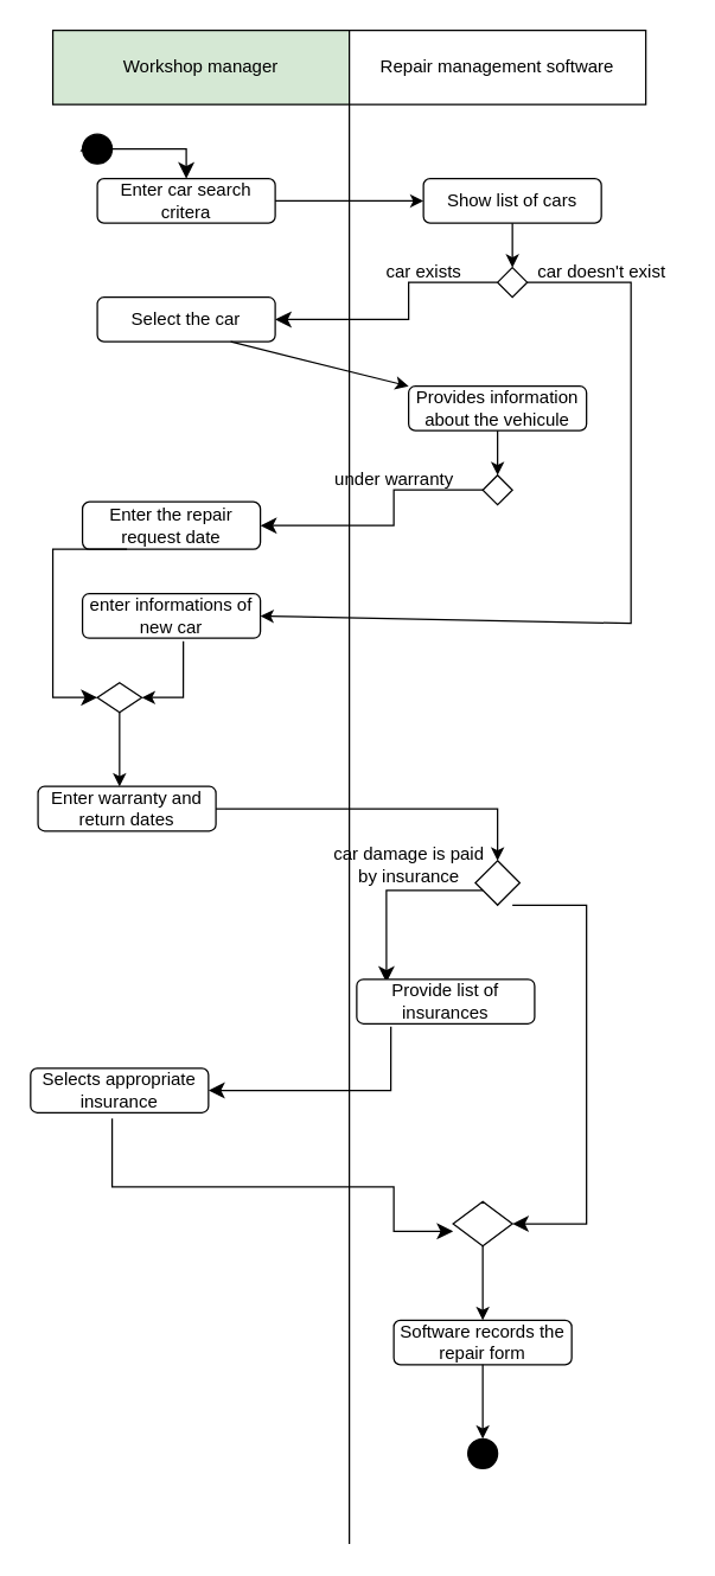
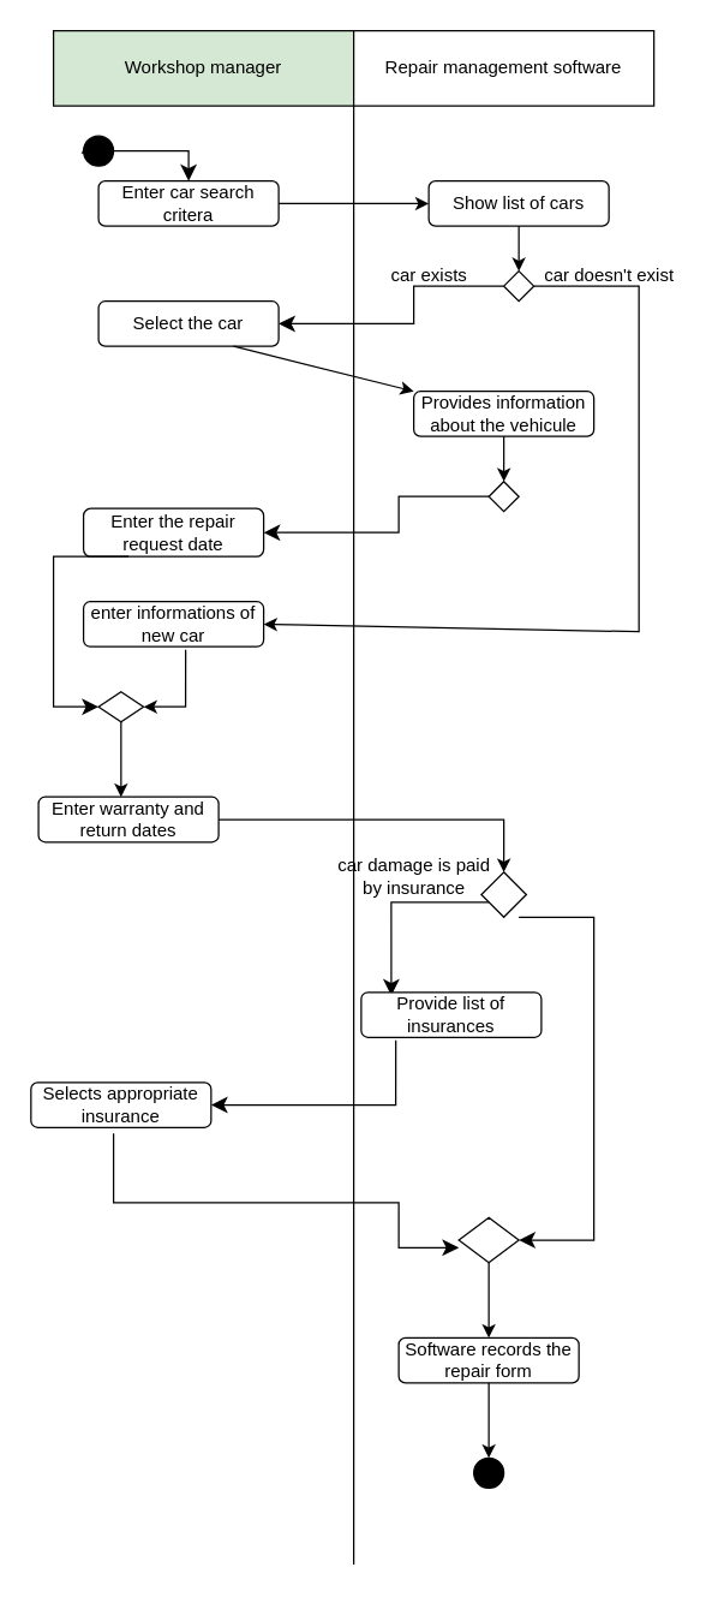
  <mxCell id="0" />
  <mxCell id="1" parent="0" />
  <mxCell id="2" value="" style="ellipse;fillColor=strokeColor;html=1;" vertex="1" parent="1"><mxGeometry x="55" y="90" width="20" height="20" as="geometry" /></mxCell>
  <mxCell id="3" value="Workshop manager" style="rounded=0;whiteSpace=wrap;html=1;fillColor=#d5e8d4;" vertex="1" parent="1"><mxGeometry x="35" y="20" width="200" height="50" as="geometry" /></mxCell>
  <mxCell id="4" value="Repair management software" style="rounded=0;whiteSpace=wrap;html=1;" vertex="1" parent="1"><mxGeometry x="235" y="20" width="200" height="50" as="geometry" /></mxCell>
  <mxCell id="5" value="" style="endArrow=none;html=1;rounded=0;entryX=1;entryY=1;entryDx=0;entryDy=0;" edge="1" parent="1" target="3"><mxGeometry width="50" height="50" relative="1" as="geometry"><mxPoint x="235" y="1041" as="sourcePoint" /><mxPoint x="385" y="230" as="targetPoint" /></mxGeometry></mxCell>
  <mxCell id="6" style="edgeStyle=orthogonalEdgeStyle;rounded=0;orthogonalLoop=1;jettySize=auto;html=1;exitX=0;exitY=1;exitDx=0;exitDy=0;entryX=0;entryY=0;entryDx=0;entryDy=0;" edge="1" parent="1" source="2" target="2"><mxGeometry relative="1" as="geometry" /></mxCell>
  <mxCell id="7" value="Enter car search critera" style="rounded=1;whiteSpace=wrap;html=1;" vertex="1" parent="1"><mxGeometry x="65" y="120" width="120" height="30" as="geometry" /></mxCell>
  <mxCell id="8" value="" style="edgeStyle=segmentEdgeStyle;endArrow=classic;html=1;curved=0;rounded=0;endSize=8;startSize=8;entryX=0.5;entryY=0;entryDx=0;entryDy=0;" edge="1" parent="1" target="7"><mxGeometry width="50" height="50" relative="1" as="geometry"><mxPoint x="75" y="100" as="sourcePoint" /><mxPoint x="125" y="50" as="targetPoint" /></mxGeometry></mxCell>
  <mxCell id="9" value="Show list of cars" style="rounded=1;whiteSpace=wrap;html=1;" vertex="1" parent="1"><mxGeometry x="285" y="120" width="120" height="30" as="geometry" /></mxCell>
  <mxCell id="10" value="" style="endArrow=classic;html=1;rounded=0;exitX=1;exitY=0.5;exitDx=0;exitDy=0;entryX=0;entryY=0.5;entryDx=0;entryDy=0;" edge="1" parent="1" source="7" target="9"><mxGeometry width="50" height="50" relative="1" as="geometry"><mxPoint x="205" y="160" as="sourcePoint" /><mxPoint x="255" y="110" as="targetPoint" /></mxGeometry></mxCell>
  <mxCell id="11" value="" style="rhombus;whiteSpace=wrap;html=1;" vertex="1" parent="1"><mxGeometry x="335" y="180" width="20" height="20" as="geometry" /></mxCell>
  <mxCell id="12" value="" style="endArrow=classic;html=1;rounded=0;exitX=0.5;exitY=1;exitDx=0;exitDy=0;entryX=0.5;entryY=0;entryDx=0;entryDy=0;" edge="1" parent="1" source="9" target="11"><mxGeometry width="50" height="50" relative="1" as="geometry"><mxPoint x="395" y="200" as="sourcePoint" /><mxPoint x="445" y="150" as="targetPoint" /></mxGeometry></mxCell>
  <mxCell id="13" value="" style="endArrow=classic;html=1;rounded=0;exitX=1;exitY=0.5;exitDx=0;exitDy=0;entryX=1;entryY=0.5;entryDx=0;entryDy=0;" edge="1" parent="1" source="11" target="25"><mxGeometry width="50" height="50" relative="1" as="geometry"><mxPoint x="365" y="210" as="sourcePoint" /><mxPoint x="195" y="400" as="targetPoint" /><Array as="points"><mxPoint x="425" y="190" /><mxPoint x="425" y="220" /><mxPoint x="425" y="320" /><mxPoint x="425" y="420" /></Array></mxGeometry></mxCell>
  <mxCell id="14" value="" style="edgeStyle=segmentEdgeStyle;endArrow=classic;html=1;curved=0;rounded=0;endSize=8;startSize=8;exitX=0;exitY=0.5;exitDx=0;exitDy=0;" edge="1" parent="1" source="11" target="17"><mxGeometry width="50" height="50" relative="1" as="geometry"><mxPoint x="335" y="280" as="sourcePoint" /><mxPoint x="175" y="220" as="targetPoint" /><Array as="points"><mxPoint x="275" y="190" /></Array></mxGeometry></mxCell>
  <mxCell id="15" value="car exists" style="text;html=1;align=center;verticalAlign=middle;resizable=0;points=[];autosize=1;strokeColor=none;fillColor=none;" vertex="1" parent="1"><mxGeometry x="250" y="168" width="70" height="30" as="geometry" /></mxCell>
  <mxCell id="16" value="car doesn't exist" style="text;html=1;align=center;verticalAlign=middle;resizable=0;points=[];autosize=1;strokeColor=none;fillColor=none;" vertex="1" parent="1"><mxGeometry x="350" y="168" width="110" height="30" as="geometry" /></mxCell>
  <mxCell id="17" value="Select the car" style="rounded=1;whiteSpace=wrap;html=1;" vertex="1" parent="1"><mxGeometry x="65" y="200" width="120" height="30" as="geometry" /></mxCell>
  <mxCell id="18" value="" style="endArrow=classic;html=1;rounded=0;exitX=0.75;exitY=1;exitDx=0;exitDy=0;" edge="1" parent="1" source="17" target="19"><mxGeometry width="50" height="50" relative="1" as="geometry"><mxPoint x="335" y="280" as="sourcePoint" /><mxPoint x="385" y="230" as="targetPoint" /></mxGeometry></mxCell>
  <mxCell id="19" value="Provides information about the vehicule" style="rounded=1;whiteSpace=wrap;html=1;" vertex="1" parent="1"><mxGeometry x="275" y="260" width="120" height="30" as="geometry" /></mxCell>
  <mxCell id="20" value="" style="endArrow=classic;html=1;rounded=0;" edge="1" parent="1" target="21"><mxGeometry width="50" height="50" relative="1" as="geometry"><mxPoint x="335" y="290" as="sourcePoint" /><mxPoint x="385" y="230" as="targetPoint" /></mxGeometry></mxCell>
  <mxCell id="21" value="" style="rhombus;whiteSpace=wrap;html=1;" vertex="1" parent="1"><mxGeometry x="325" y="320" width="20" height="20" as="geometry" /></mxCell>
  <mxCell id="22" value="" style="edgeStyle=segmentEdgeStyle;endArrow=classic;html=1;curved=0;rounded=0;endSize=8;startSize=8;exitX=0;exitY=0.5;exitDx=0;exitDy=0;" edge="1" parent="1" source="21" target="24"><mxGeometry width="50" height="50" relative="1" as="geometry"><mxPoint x="335" y="355" as="sourcePoint" /><mxPoint x="195" y="360" as="targetPoint" /><Array as="points"><mxPoint x="265" y="330" /></Array></mxGeometry></mxCell>
- <mxCell id="23" value="under warranty" style="text;html=1;align=center;verticalAlign=middle;resizable=0;points=[];autosize=1;strokeColor=none;fillColor=none;" vertex="1" parent="1"><mxGeometry x="215" y="308" width="100" height="30" as="geometry" /></mxCell>
  <mxCell id="24" value="Enter the repair request date" style="rounded=1;whiteSpace=wrap;html=1;" vertex="1" parent="1"><mxGeometry x="55" y="338" width="120" height="32" as="geometry" /></mxCell>
  <mxCell id="25" value="enter informations of new car" style="rounded=1;whiteSpace=wrap;html=1;" vertex="1" parent="1"><mxGeometry x="55" y="400" width="120" height="30" as="geometry" /></mxCell>
  <mxCell id="26" style="edgeStyle=orthogonalEdgeStyle;rounded=0;orthogonalLoop=1;jettySize=auto;html=1;exitX=0.5;exitY=1;exitDx=0;exitDy=0;" edge="1" parent="1" source="25" target="25"><mxGeometry relative="1" as="geometry" /></mxCell>
  <mxCell id="27" value="" style="endArrow=classic;html=1;rounded=0;exitX=0.567;exitY=1.067;exitDx=0;exitDy=0;exitPerimeter=0;entryX=1;entryY=0.5;entryDx=0;entryDy=0;" edge="1" parent="1" source="25" target="29"><mxGeometry width="50" height="50" relative="1" as="geometry"><mxPoint x="135" y="490" as="sourcePoint" /><mxPoint x="125" y="470" as="targetPoint" /><Array as="points"><mxPoint x="123" y="470" /></Array></mxGeometry></mxCell>
  <mxCell id="28" value="" style="edgeStyle=segmentEdgeStyle;endArrow=classic;html=1;curved=0;rounded=0;endSize=8;startSize=8;exitX=0.25;exitY=1;exitDx=0;exitDy=0;entryX=0;entryY=0.5;entryDx=0;entryDy=0;" edge="1" parent="1" source="24" target="29"><mxGeometry width="50" height="50" relative="1" as="geometry"><mxPoint x="-25" y="379" as="sourcePoint" /><mxPoint x="35" y="470" as="targetPoint" /><Array as="points"><mxPoint x="35" y="370" /><mxPoint x="35" y="470" /></Array></mxGeometry></mxCell>
  <mxCell id="29" value="" style="rhombus;whiteSpace=wrap;html=1;" vertex="1" parent="1"><mxGeometry x="65" y="460" width="30" height="20" as="geometry" /></mxCell>
  <mxCell id="30" value="" style="endArrow=classic;html=1;rounded=0;exitX=0.5;exitY=1;exitDx=0;exitDy=0;" edge="1" parent="1" source="29"><mxGeometry width="50" height="50" relative="1" as="geometry"><mxPoint x="100" y="525" as="sourcePoint" /><mxPoint x="80" y="530" as="targetPoint" /></mxGeometry></mxCell>
  <mxCell id="31" value="Enter warranty and return dates" style="rounded=1;whiteSpace=wrap;html=1;" vertex="1" parent="1"><mxGeometry x="25" y="530" width="120" height="30" as="geometry" /></mxCell>
  <mxCell id="32" value="" style="endArrow=classic;html=1;rounded=0;exitX=1;exitY=0.5;exitDx=0;exitDy=0;" edge="1" parent="1" source="31"><mxGeometry width="50" height="50" relative="1" as="geometry"><mxPoint x="335" y="480" as="sourcePoint" /><mxPoint x="335" y="580" as="targetPoint" /><Array as="points"><mxPoint x="335" y="545" /></Array></mxGeometry></mxCell>
  <mxCell id="33" value="" style="rhombus;whiteSpace=wrap;html=1;" vertex="1" parent="1"><mxGeometry x="320" y="580" width="30" height="30" as="geometry" /></mxCell>
  <mxCell id="34" value="" style="edgeStyle=segmentEdgeStyle;endArrow=classic;html=1;curved=0;rounded=0;endSize=8;startSize=8;" edge="1" parent="1" target="41"><mxGeometry width="50" height="50" relative="1" as="geometry"><mxPoint x="345" y="610" as="sourcePoint" /><mxPoint x="345" y="830" as="targetPoint" /><Array as="points"><mxPoint x="395" y="610" /></Array></mxGeometry></mxCell>
  <mxCell id="35" value="" style="edgeStyle=segmentEdgeStyle;endArrow=classic;html=1;curved=0;rounded=0;endSize=8;startSize=8;exitX=0;exitY=0.5;exitDx=0;exitDy=0;entryX=0.167;entryY=0.075;entryDx=0;entryDy=0;entryPerimeter=0;" edge="1" parent="1" target="37"><mxGeometry width="50" height="50" relative="1" as="geometry"><mxPoint x="325" y="600" as="sourcePoint" /><mxPoint x="260" y="655" as="targetPoint" /></mxGeometry></mxCell>
  <mxCell id="36" value="car damage is paid&lt;div&gt;by insurance&lt;/div&gt;" style="text;html=1;align=center;verticalAlign=middle;resizable=0;points=[];autosize=1;strokeColor=none;fillColor=none;" vertex="1" parent="1"><mxGeometry x="215" y="563" width="120" height="40" as="geometry" /></mxCell>
  <mxCell id="37" value="Provide list of insurances" style="rounded=1;whiteSpace=wrap;html=1;" vertex="1" parent="1"><mxGeometry x="240" y="660" width="120" height="30" as="geometry" /></mxCell>
  <mxCell id="38" value="" style="edgeStyle=segmentEdgeStyle;endArrow=classic;html=1;curved=0;rounded=0;endSize=8;startSize=8;exitX=0.192;exitY=1.067;exitDx=0;exitDy=0;exitPerimeter=0;" edge="1" parent="1" source="37" target="39"><mxGeometry width="50" height="50" relative="1" as="geometry"><mxPoint x="270" y="750" as="sourcePoint" /><mxPoint x="175" y="750" as="targetPoint" /><Array as="points"><mxPoint x="263" y="735" /></Array></mxGeometry></mxCell>
  <mxCell id="39" value="Selects appropriate insurance" style="rounded=1;whiteSpace=wrap;html=1;" vertex="1" parent="1"><mxGeometry x="20" y="720" width="120" height="30" as="geometry" /></mxCell>
  <mxCell id="40" value="" style="edgeStyle=segmentEdgeStyle;endArrow=classic;html=1;curved=0;rounded=0;endSize=8;startSize=8;exitX=0.625;exitY=1.133;exitDx=0;exitDy=0;exitPerimeter=0;" edge="1" parent="1"><mxGeometry width="50" height="50" relative="1" as="geometry"><mxPoint x="75" y="753.99" as="sourcePoint" /><mxPoint x="305" y="830" as="targetPoint" /><Array as="points"><mxPoint x="75" y="800" /><mxPoint x="265" y="800" /></Array></mxGeometry></mxCell>
  <mxCell id="41" value="" style="rhombus;whiteSpace=wrap;html=1;" vertex="1" parent="1"><mxGeometry x="305" y="810" width="40" height="30" as="geometry" /></mxCell>
  <mxCell id="42" value="" style="endArrow=classic;html=1;rounded=0;exitX=0.5;exitY=1;exitDx=0;exitDy=0;" edge="1" parent="1" source="41"><mxGeometry width="50" height="50" relative="1" as="geometry"><mxPoint x="345" y="900" as="sourcePoint" /><mxPoint x="325" y="890" as="targetPoint" /></mxGeometry></mxCell>
  <mxCell id="43" value="Software records the repair form" style="rounded=1;whiteSpace=wrap;html=1;" vertex="1" parent="1"><mxGeometry x="265" y="890" width="120" height="30" as="geometry" /></mxCell>
  <mxCell id="44" value="" style="endArrow=classic;html=1;rounded=0;exitX=0.5;exitY=1;exitDx=0;exitDy=0;" edge="1" parent="1" source="43"><mxGeometry width="50" height="50" relative="1" as="geometry"><mxPoint x="345" y="1010" as="sourcePoint" /><mxPoint x="325" y="970" as="targetPoint" /></mxGeometry></mxCell>
  <mxCell id="45" value="" style="ellipse;fillColor=strokeColor;html=1;" vertex="1" parent="1"><mxGeometry x="315" y="970" width="20" height="20" as="geometry" /></mxCell>
